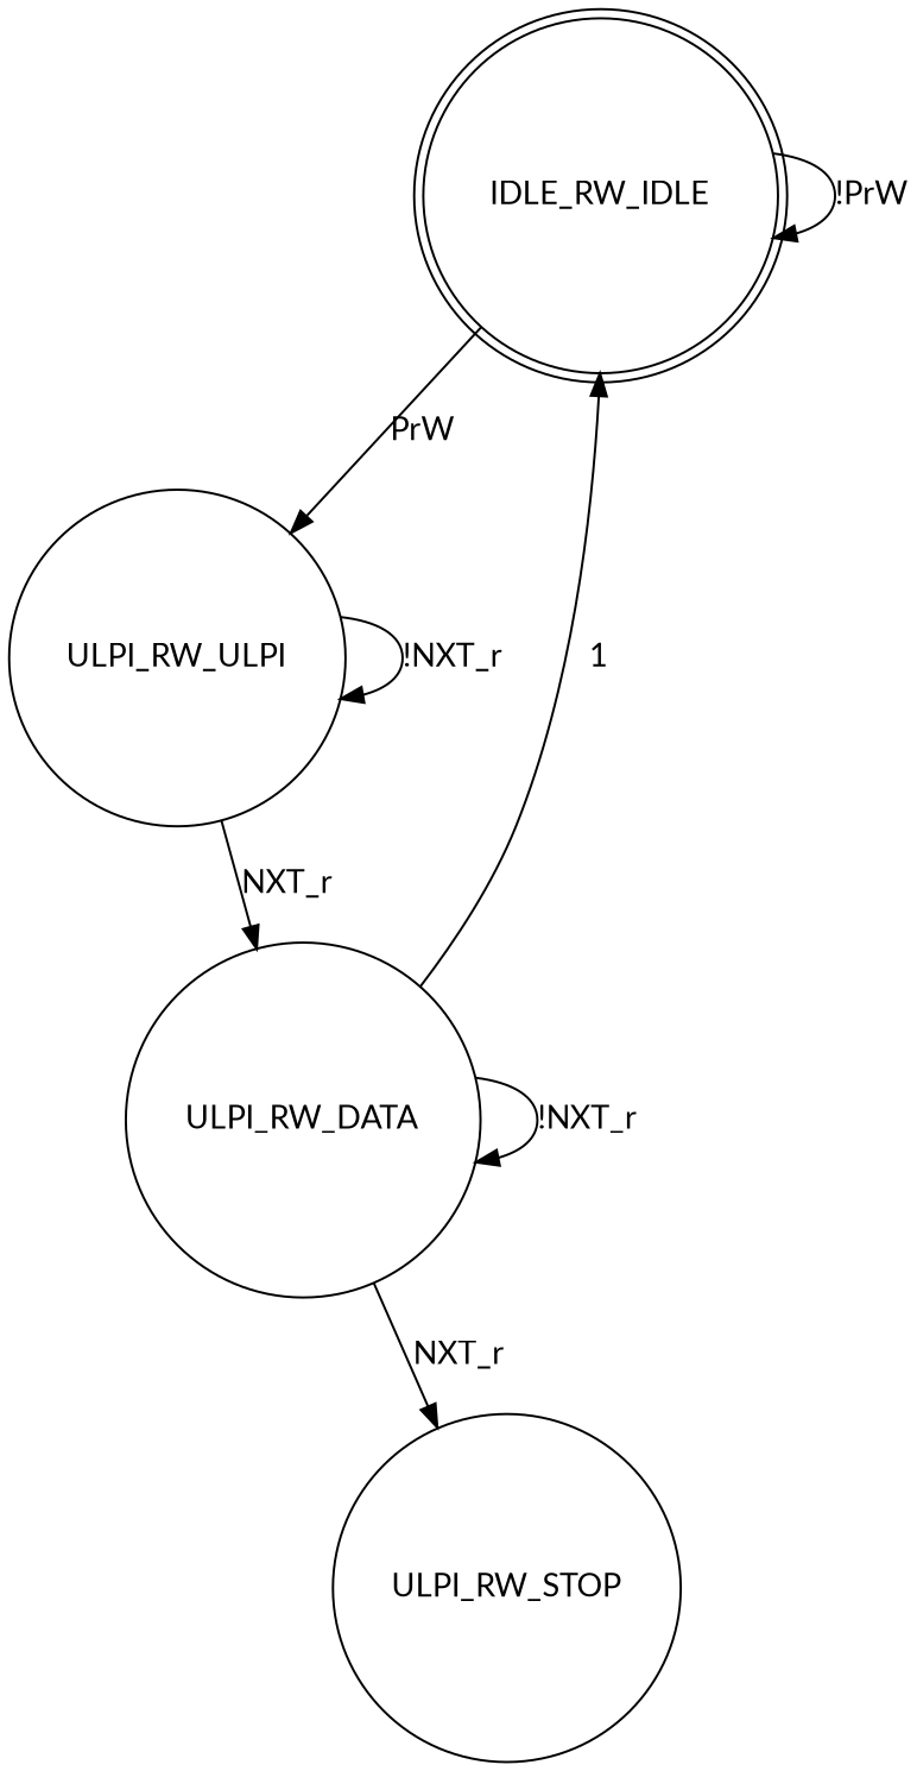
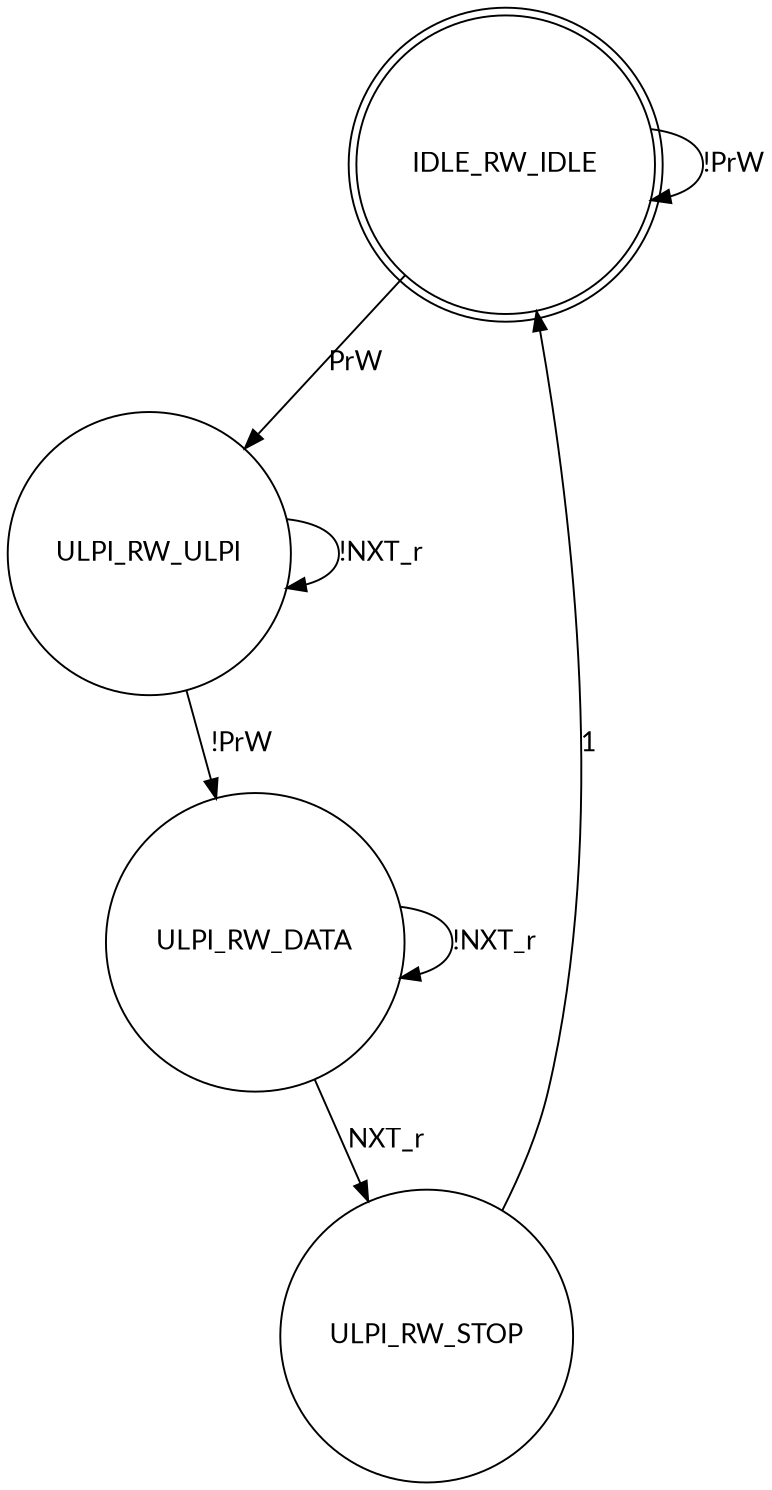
  digraph {
    fontname=Lato
    nodesep=0.35
    splines=spline
    node [fontname=Lato shape=circle]
    edge [fontname=Lato]
    n1 [label=IDLE_RW_IDLE shape=doublecircle]
    n2 [label=ULPI_RW_ULPI]
    n3 [label=ULPI_RW_DATA]
    n4 [label=ULPI_RW_STOP]
    n1 -> n1 [label="!PrW"]
    n1 -> n2 [label=PrW]
    n2 -> n2 [label="!NXT_r"]
-   n2 -> n3 [label=NXT_r]
+   n2 -> n3 [label="!PrW"]
    n3 -> n3 [label="!NXT_r"]
    n3 -> n4 [label=NXT_r]
-   n3 -> n1 [label=1]
+   n4 -> n1 [label=1]
  }
